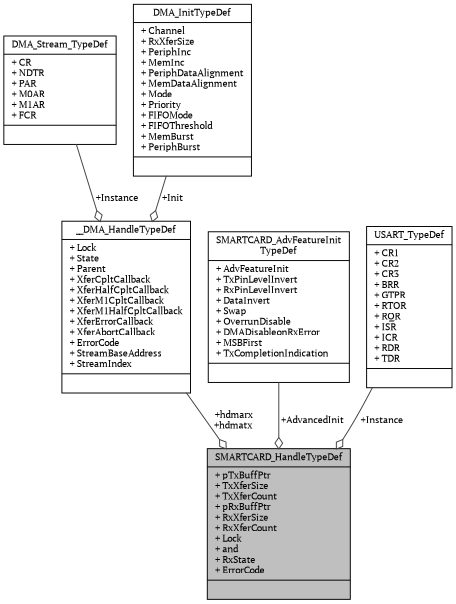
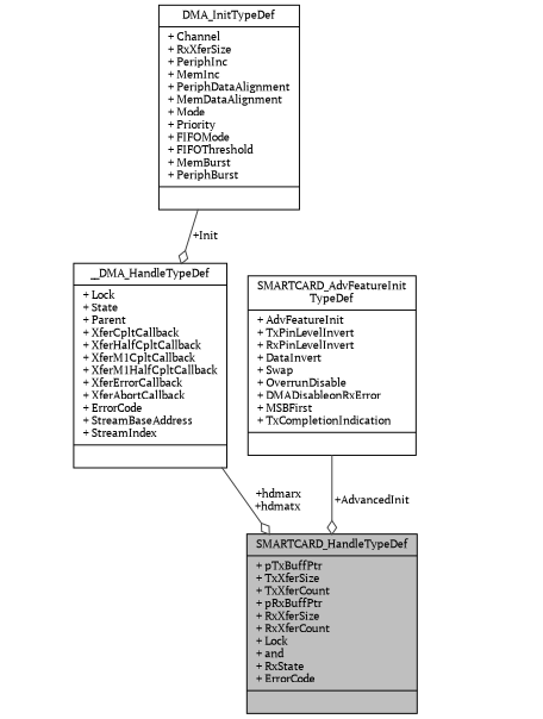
  digraph {
    fontname="PT Serif"
    node [color=black fillcolor=white fontname="PT Serif" fontsize=10 shape=record style=filled]
    edge [arrowhead=odiamond color=grey25 fontname="PT Serif" fontsize=10 labelfontname=Helvetica labelfontsize=10 style=solid]
    n1 [fillcolor=grey75 fontcolor=black height=0.2 label="{SMARTCARD_HandleTypeDef\n|+ pTxBuffPtr\l+ TxXferSize\l+ TxXferCount\l+ pRxBuffPtr\l+ RxXferSize\l+ RxXferCount\l+ Lock\l+ and\l+ RxState\l+ ErrorCode\l|}" width=0.4]
    n2 [height=0.2 label="{__DMA_HandleTypeDef\n|+ Lock\l+ State\l+ Parent\l+ XferCpltCallback\l+ XferHalfCpltCallback\l+ XferM1CpltCallback\l+ XferM1HalfCpltCallback\l+ XferErrorCallback\l+ XferAbortCallback\l+ ErrorCode\l+ StreamBaseAddress\l+ StreamIndex\l|}" width=0.4]
-   n3 [height=0.2 label="{DMA_Stream_TypeDef\n|+ CR\l+ NDTR\l+ PAR\l+ M0AR\l+ M1AR\l+ FCR\l|}" width=0.4]
    n4 [height=0.2 label="{DMA_InitTypeDef\n|+ Channel\l+ RxXferSize\l+ PeriphInc\l+ MemInc\l+ PeriphDataAlignment\l+ MemDataAlignment\l+ Mode\l+ Priority\l+ FIFOMode\l+ FIFOThreshold\l+ MemBurst\l+ PeriphBurst\l|}" width=0.4]
    n5 [height=0.2 label="{SMARTCARD_AdvFeatureInit\lTypeDef\n|+ AdvFeatureInit\l+ TxPinLevelInvert\l+ RxPinLevelInvert\l+ DataInvert\l+ Swap\l+ OverrunDisable\l+ DMADisableonRxError\l+ MSBFirst\l+ TxCompletionIndication\l|}" width=0.4]
-   n6 [height=0.2 label="{USART_TypeDef\n|+ CR1\l+ CR2\l+ CR3\l+ BRR\l+ GTPR\l+ RTOR\l+ RQR\l+ ISR\l+ ICR\l+ RDR\l+ TDR\l|}" width=0.4]
    n2 -> n1 [label=" +hdmarx\n+hdmatx"]
-   n3 -> n2 [label=" +Instance"]
    n4 -> n2 [label=" +Init"]
    n5 -> n1 [label=" +AdvancedInit"]
-   n6 -> n1 [label=" +Instance"]
  }
